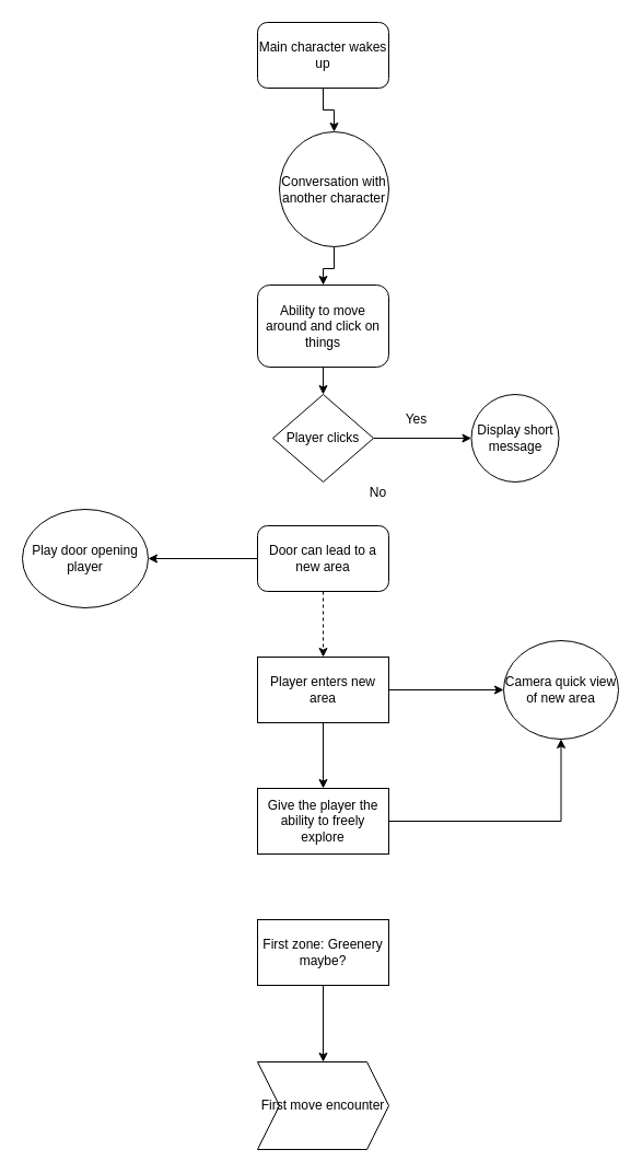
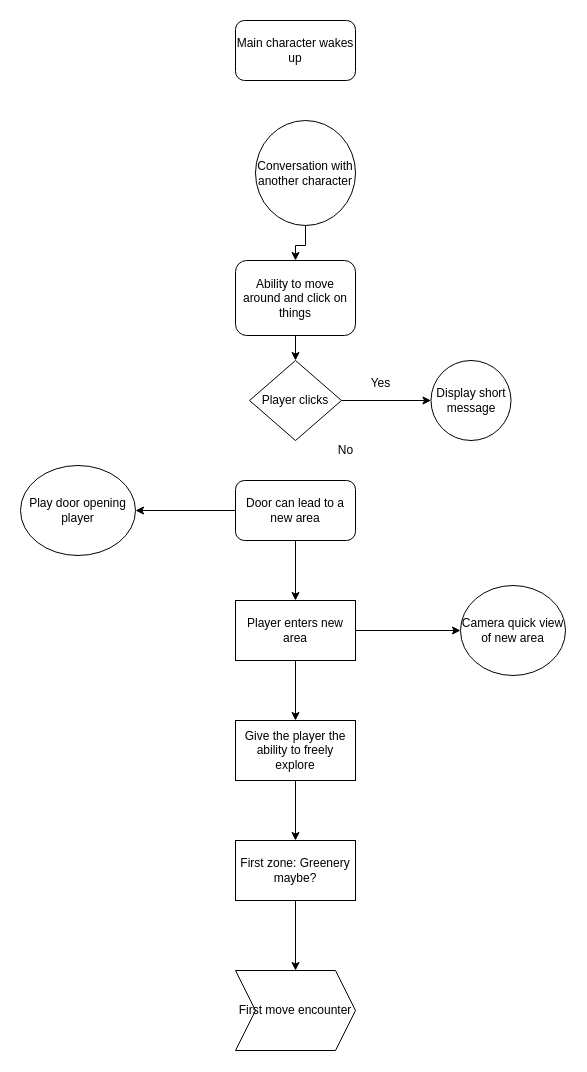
  <mxCell id="0" />
  <mxCell id="1" parent="0" />
- <mxCell id="2" value="" style="edgeStyle=orthogonalEdgeStyle;rounded=0;orthogonalLoop=1;jettySize=auto;html=1;" parent="1" source="3" target="5" edge="1"><mxGeometry relative="1" as="geometry" /></mxCell>
  <mxCell id="3" value="Main character wakes up" style="rounded=1;whiteSpace=wrap;html=1;" parent="1" vertex="1"><mxGeometry x="235" y="20" width="120" height="60" as="geometry" /></mxCell>
  <mxCell id="4" value="" style="edgeStyle=orthogonalEdgeStyle;rounded=0;orthogonalLoop=1;jettySize=auto;html=1;" parent="1" source="5" target="7" edge="1"><mxGeometry relative="1" as="geometry" /></mxCell>
  <mxCell id="5" value="Conversation with another character" style="ellipse;whiteSpace=wrap;html=1;rounded=1;" parent="1" vertex="1"><mxGeometry x="255" y="120" width="100" height="105" as="geometry" /></mxCell>
  <mxCell id="6" style="edgeStyle=orthogonalEdgeStyle;rounded=0;orthogonalLoop=1;jettySize=auto;html=1;" parent="1" source="7" target="9" edge="1"><mxGeometry relative="1" as="geometry" /></mxCell>
  <mxCell id="7" value="Ability to move around and click on things" style="whiteSpace=wrap;html=1;rounded=1;" parent="1" vertex="1"><mxGeometry x="235" y="260" width="120" height="75" as="geometry" /></mxCell>
  <mxCell id="8" value="" style="edgeStyle=orthogonalEdgeStyle;rounded=0;orthogonalLoop=1;jettySize=auto;html=1;" parent="1" source="9" target="10" edge="1"><mxGeometry relative="1" as="geometry" /></mxCell>
  <mxCell id="9" value="Player clicks" style="rhombus;whiteSpace=wrap;html=1;" parent="1" vertex="1"><mxGeometry x="249" y="360" width="92" height="80" as="geometry" /></mxCell>
  <mxCell id="10" value="&lt;div&gt;Display short message&lt;/div&gt;" style="ellipse;whiteSpace=wrap;html=1;" parent="1" vertex="1"><mxGeometry x="430.5" y="360" width="80" height="80" as="geometry" /></mxCell>
  <mxCell id="11" value="Yes" style="text;html=1;align=center;verticalAlign=middle;resizable=0;points=[];autosize=1;strokeColor=none;fillColor=none;" parent="1" vertex="1"><mxGeometry x="360" y="368" width="40" height="30" as="geometry" /></mxCell>
  <mxCell id="12" value="" style="edgeStyle=orthogonalEdgeStyle;rounded=0;orthogonalLoop=1;jettySize=auto;html=1;" parent="1" source="14" target="16" edge="1"><mxGeometry relative="1" as="geometry" /></mxCell>
- <mxCell id="13" value="" style="edgeStyle=orthogonalEdgeStyle;rounded=0;orthogonalLoop=1;jettySize=auto;html=1;dashed=1;" parent="1" source="14" target="19" edge="1"><mxGeometry relative="1" as="geometry" /></mxCell>
+ <mxCell id="13" value="" style="edgeStyle=orthogonalEdgeStyle;rounded=0;orthogonalLoop=1;jettySize=auto;html=1;" parent="1" source="14" target="19" edge="1"><mxGeometry relative="1" as="geometry" /></mxCell>
  <mxCell id="14" value="Door can lead to a new area" style="whiteSpace=wrap;html=1;rounded=1;" parent="1" vertex="1"><mxGeometry x="235" y="480" width="120" height="60" as="geometry" /></mxCell>
  <mxCell id="15" value="No" style="text;html=1;align=center;verticalAlign=middle;resizable=0;points=[];autosize=1;strokeColor=none;fillColor=none;" parent="1" vertex="1"><mxGeometry x="325" y="435" width="40" height="30" as="geometry" /></mxCell>
  <mxCell id="16" value="Play door opening player" style="ellipse;whiteSpace=wrap;html=1;" parent="1" vertex="1"><mxGeometry x="20" y="465" width="115" height="90" as="geometry" /></mxCell>
  <mxCell id="17" value="" style="edgeStyle=orthogonalEdgeStyle;rounded=0;orthogonalLoop=1;jettySize=auto;html=1;" parent="1" source="19" target="20" edge="1"><mxGeometry relative="1" as="geometry" /></mxCell>
  <mxCell id="18" value="" style="edgeStyle=orthogonalEdgeStyle;rounded=0;orthogonalLoop=1;jettySize=auto;html=1;" parent="1" source="19" target="22" edge="1"><mxGeometry relative="1" as="geometry" /></mxCell>
  <mxCell id="19" value="Player enters new area" style="whiteSpace=wrap;html=1;" parent="1" vertex="1"><mxGeometry x="235" y="600" width="120" height="60" as="geometry" /></mxCell>
  <mxCell id="20" value="Camera quick view of new area" style="ellipse;whiteSpace=wrap;html=1;" parent="1" vertex="1"><mxGeometry x="460" y="585" width="105" height="90" as="geometry" /></mxCell>
- <mxCell id="21" value="" style="edgeStyle=orthogonalEdgeStyle;rounded=0;orthogonalLoop=1;jettySize=auto;html=1;" parent="1" source="22" target="20" edge="1"><mxGeometry relative="1" as="geometry" /></mxCell>
+ <mxCell id="21" value="" style="edgeStyle=orthogonalEdgeStyle;rounded=0;orthogonalLoop=1;jettySize=auto;html=1;" parent="1" source="22" target="24" edge="1"><mxGeometry relative="1" as="geometry" /></mxCell>
  <mxCell id="22" value="Give the player the ability to freely explore" style="whiteSpace=wrap;html=1;" parent="1" vertex="1"><mxGeometry x="235" y="720" width="120" height="60" as="geometry" /></mxCell>
  <mxCell id="23" value="" style="edgeStyle=orthogonalEdgeStyle;rounded=0;orthogonalLoop=1;jettySize=auto;html=1;" edge="1" parent="1" source="24" target="25"><mxGeometry relative="1" as="geometry" /></mxCell>
  <mxCell id="24" value="First zone: Greenery maybe?" style="whiteSpace=wrap;html=1;" parent="1" vertex="1"><mxGeometry x="235" y="840" width="120" height="60" as="geometry" /></mxCell>
  <mxCell id="25" value="First move encounter" style="shape=step;perimeter=stepPerimeter;whiteSpace=wrap;html=1;fixedSize=1;" vertex="1" parent="1"><mxGeometry x="235" y="970" width="120" height="80" as="geometry" /></mxCell>
